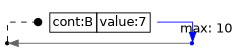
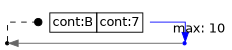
  digraph {
    rankdir=LR
    splines=ortho
    fontname="DejaVu Sans"
    node [shape=point fontname="DejaVu Sans"]
    edge [arrowhead=normal style=solid fontname="DejaVu Sans"]
    n0 [color=black]
-   n1 [label=<     <TABLE BORDER="0" CELLBORDER="1" CELLSPACING="0" TOOLTIP="Foo.value" HREF="#">       <TR><TD>cont:B</TD><TD>value:7</TD></TR>     </TABLE>   > shape=plaintext]
+   n1 [label=<     <TABLE BORDER="0" CELLBORDER="1" CELLSPACING="0" TOOLTIP="Foo.value" HREF="#">       <TR><TD>cont:B</TD><TD>cont:7</TD></TR>     </TABLE>   > shape=plaintext]
    n2 [color=blue]
    n0 -> n1 [arrowhead=dot color=black style=dashed]
    n1 -> n2 [xlabel="max: 10" color=blue]
    n2 -> n0 [color=gray40]
  }
